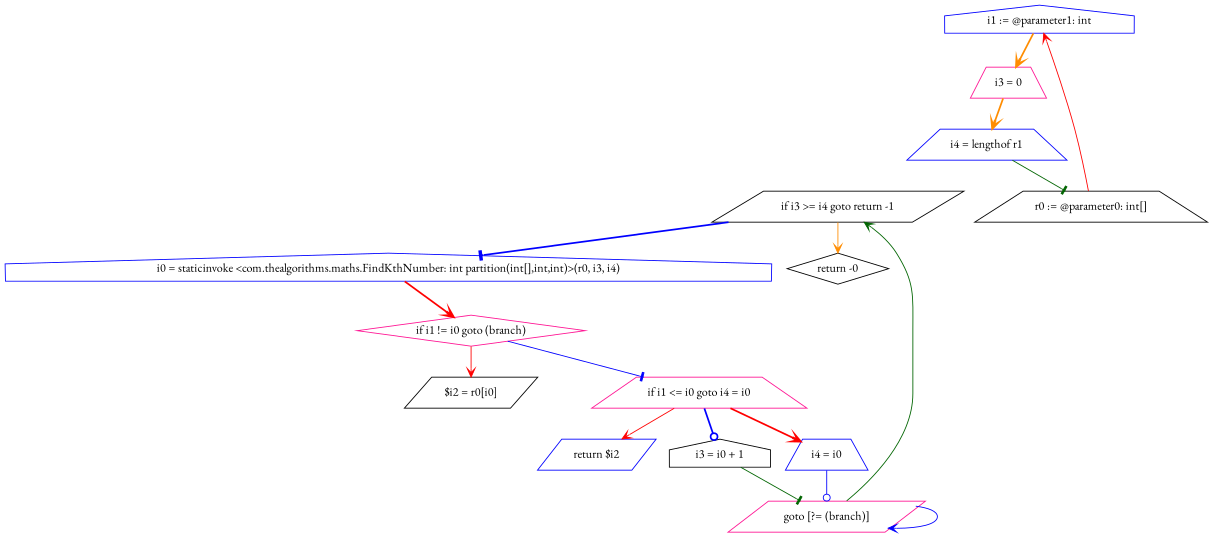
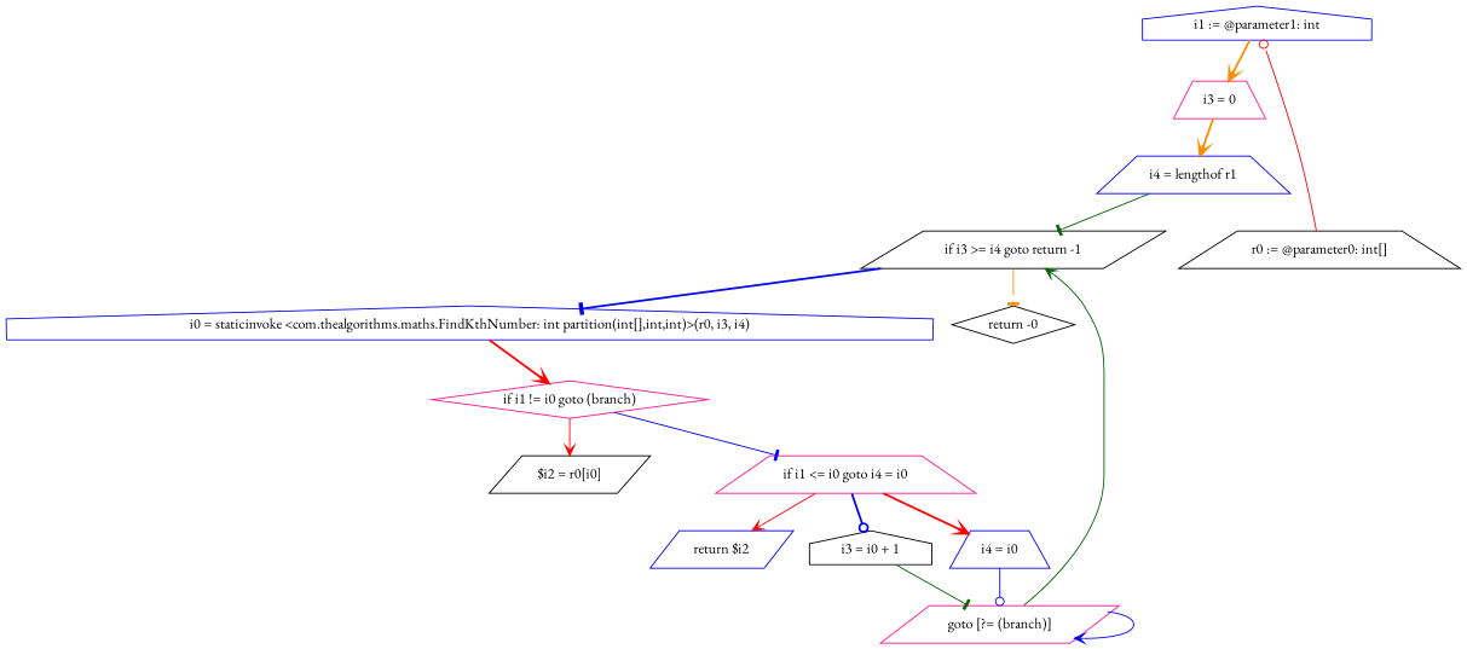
  digraph {
    fontname="EB Garamond"
    node [color=blue fontname="EB Garamond" shape=trapezium]
    edge [arrowhead=vee color=red fontname="EB Garamond" style=solid]
    "i1 := @parameter1: int" [shape=house]
    "r0 := @parameter0: int[]" [color=black]
    "i3 = 0" [color=deeppink]
    n4 [label="i4 = lengthof r1"]
    "if i3 >= i4 goto return -1" [color=black shape=parallelogram]
    "i0 = staticinvoke <com.thealgorithms.maths.FindKthNumber: int partition(int[],int,int)>(r0, i3, i4)" [shape=house]
    n7 [color=black label="return -0" shape=diamond]
    "if i1 != i0 goto (branch)" [color=deeppink shape=diamond]
    "$i2 = r0[i0]" [color=black shape=parallelogram]
    "if i1 <= i0 goto i4 = i0" [color=deeppink]
    "return $i2" [shape=parallelogram]
    "i3 = i0 + 1" [color=black shape=house]
    "i4 = i0"
    "goto [?= (branch)]" [color=deeppink shape=parallelogram]
    "i1 := @parameter1: int" -> "i3 = 0" [color=darkorange style=bold]
-   "r0 := @parameter0: int[]" -> "i1 := @parameter1: int"
+   "r0 := @parameter0: int[]" -> "i1 := @parameter1: int" [arrowhead=odot]
    "i3 = 0" -> n4 [color=darkorange style=bold]
-   n4 -> "r0 := @parameter0: int[]" [arrowhead=tee color=darkgreen]
+   n4 -> "if i3 >= i4 goto return -1" [arrowhead=tee color=darkgreen]
    "if i3 >= i4 goto return -1" -> "i0 = staticinvoke <com.thealgorithms.maths.FindKthNumber: int partition(int[],int,int)>(r0, i3, i4)" [arrowhead=tee color=blue style=bold]
-   "if i3 >= i4 goto return -1" -> n7 [color=darkorange]
+   "if i3 >= i4 goto return -1" -> n7 [arrowhead=tee color=darkorange]
    "i0 = staticinvoke <com.thealgorithms.maths.FindKthNumber: int partition(int[],int,int)>(r0, i3, i4)" -> "if i1 != i0 goto (branch)" [style=bold]
    "if i1 != i0 goto (branch)" -> "$i2 = r0[i0]"
    "if i1 != i0 goto (branch)" -> "if i1 <= i0 goto i4 = i0" [arrowhead=tee color=blue]
    "if i1 <= i0 goto i4 = i0" -> "return $i2"
    "if i1 <= i0 goto i4 = i0" -> "i3 = i0 + 1" [arrowhead=odot color=blue style=bold]
    "if i1 <= i0 goto i4 = i0" -> "i4 = i0" [style=bold]
    "i3 = i0 + 1" -> "goto [?= (branch)]" [arrowhead=tee color=darkgreen]
    "i4 = i0" -> "goto [?= (branch)]" [arrowhead=odot color=blue]
    "goto [?= (branch)]" -> "if i3 >= i4 goto return -1" [color=darkgreen]
    "goto [?= (branch)]" -> "goto [?= (branch)]" [color=blue]
  }
